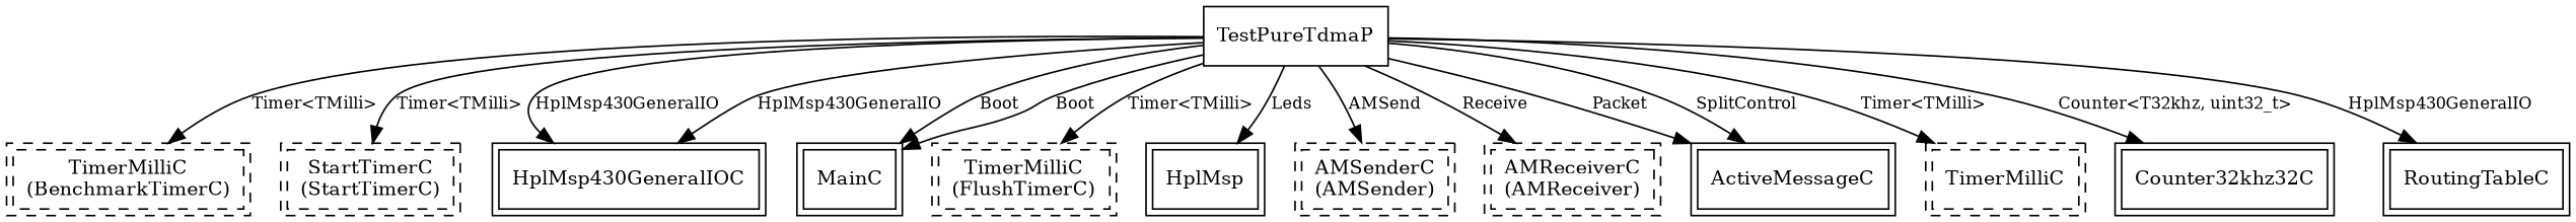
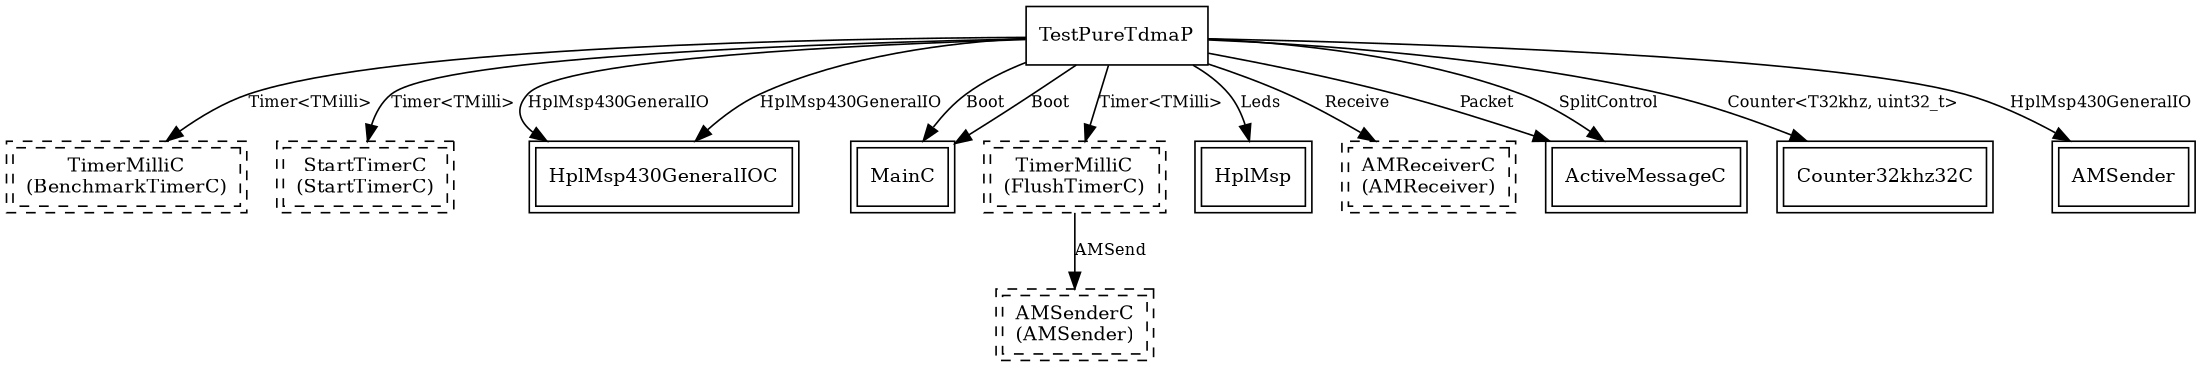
  digraph {
    node [fontsize=12 shape=box peripheries=2]
    edge [fontsize=10]
    TestPureTdmaP [peripheries=""]
    n2 [label="TimerMilliC\n(BenchmarkTimerC)" style=dashed]
    n3 [label="StartTimerC\n(StartTimerC)" style=dashed]
    HplMsp430GeneralIOC
    MainC
    n6 [label="TimerMilliC\n(FlushTimerC)" style=dashed]
    n7 [label=HplMsp]
    n8 [label="AMSenderC\n(AMSender)" style=dashed]
    n9 [label="AMReceiverC\n(AMReceiver)" style=dashed]
    ActiveMessageC
-   n11 [label=TimerMilliC style=dashed]
    Counter32khz32C
-   RoutingTableC
+   RoutingTableC [label=AMSender]
    TestPureTdmaP -> n2 [label="Timer<TMilli>"]
    TestPureTdmaP -> n3 [label="Timer<TMilli>"]
    TestPureTdmaP -> HplMsp430GeneralIOC [label=HplMsp430GeneralIO]
    TestPureTdmaP -> HplMsp430GeneralIOC [label=HplMsp430GeneralIO]
    TestPureTdmaP -> MainC [label=Boot]
    TestPureTdmaP -> MainC [label=Boot]
    TestPureTdmaP -> n6 [label="Timer<TMilli>"]
    TestPureTdmaP -> n7 [label=Leds]
-   TestPureTdmaP -> n8 [label=AMSend]
+   n6 -> n8 [label=AMSend]
    TestPureTdmaP -> n9 [label=Receive]
    TestPureTdmaP -> ActiveMessageC [label=Packet]
    TestPureTdmaP -> ActiveMessageC [label=SplitControl]
-   TestPureTdmaP -> n11 [label="Timer<TMilli>"]
    TestPureTdmaP -> Counter32khz32C [label="Counter<T32khz, uint32_t>"]
    TestPureTdmaP -> RoutingTableC [label=HplMsp430GeneralIO]
  }
